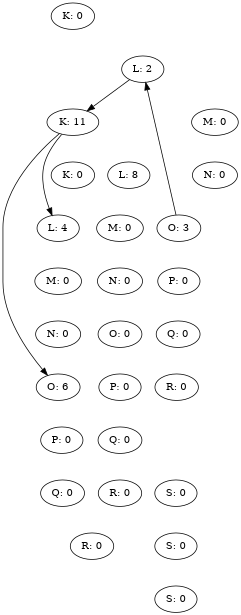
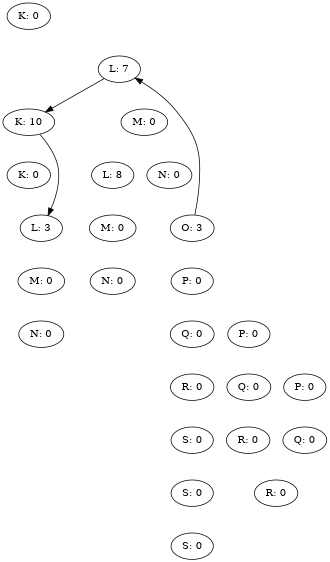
  digraph {
    rank=same
    edge [style=invis]
    n1 [label="K: 0"]
-   n2 [label="L: 2"]
-   n3 [label="K: 11"]
+   n2 [label="L: 7"]
+   n3 [label="K: 10"]
    n4 [label="M: 0"]
    n5 [label="L: 8"]
    n6 [label="K: 0"]
-   n7 [label="L: 4"]
-   n8 [label="O: 6"]
+   n7 [label="L: 3"]
    n9 [label="N: 0"]
    n10 [label="O: 3"]
    n11 [label="P: 0"]
    n12 [label="Q: 0"]
    n13 [label="R: 0"]
    n14 [label="S: 0"]
    n15 [label="S: 0"]
    n16 [label="S: 0"]
    n17 [label="M: 0"]
    n18 [label="M: 0"]
    n19 [label="P: 0"]
    n20 [label="N: 0"]
-   n21 [label="O: 0"]
    n22 [label="P: 0"]
    n23 [label="Q: 0"]
    n24 [label="R: 0"]
    n25 [label="N: 0"]
    n26 [label="Q: 0"]
    n27 [label="R: 0"]
    n1 -> n2
    n1 -> n3 [weight=1000]
    n2 -> n3 [style=""]
    n2 -> n4
    n3 -> n5
    n3 -> n6 [weight=1000]
    n3 -> n7 [style=""]
-   n3 -> n8 [style=""]
    n4 -> n9
    n5 -> n17
    n6 -> n7
    n7 -> n18
-   n8 -> n19
    n9 -> n10
    n10 -> n2 [style=""]
    n10 -> n11
    n11 -> n12
    n12 -> n13
    n13 -> n14
    n14 -> n15 [weight=1000]
    n15 -> n16 [weight=1000]
    n17 -> n20
    n18 -> n25
    n19 -> n26
-   n20 -> n21
-   n21 -> n22
    n22 -> n23
    n23 -> n24
    n24 -> n15
-   n25 -> n8
    n26 -> n27
    n27 -> n16
  }
